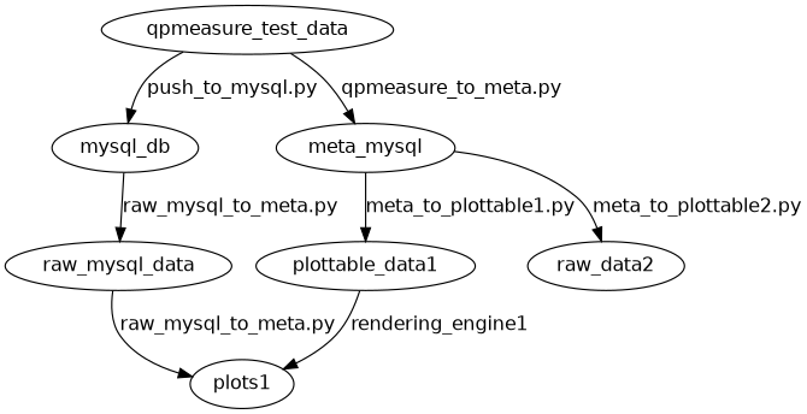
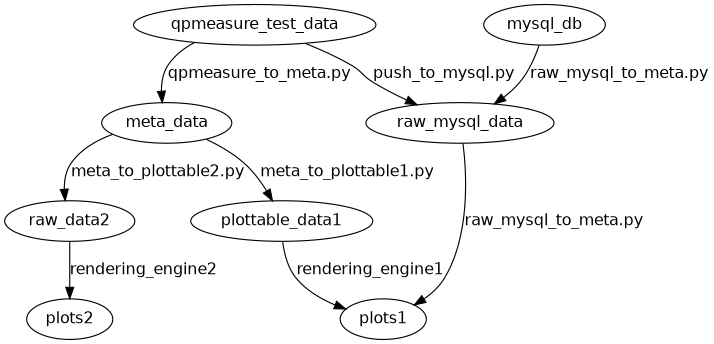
  digraph {
    fontname="DejaVu Sans"
    node [fontname="DejaVu Sans"]
    edge [fontname="DejaVu Sans"]
    qpmeasure_test_data
    mysql_db
-   meta_data [label=meta_mysql]
+   meta_data
    raw_mysql_data
    plottable_data1
    n6 [label=raw_data2]
    plots1
-   qpmeasure_test_data -> mysql_db [label="push_to_mysql.py"]
+   plots2
+   qpmeasure_test_data -> raw_mysql_data [label="push_to_mysql.py"]
    qpmeasure_test_data -> meta_data [label="qpmeasure_to_meta.py"]
    mysql_db -> raw_mysql_data [label="raw_mysql_to_meta.py"]
    meta_data -> plottable_data1 [label="meta_to_plottable1.py"]
    meta_data -> n6 [label="meta_to_plottable2.py"]
    raw_mysql_data -> plots1 [label="raw_mysql_to_meta.py"]
    plottable_data1 -> plots1 [label=rendering_engine1]
+   n6 -> plots2 [label=rendering_engine2]
  }
